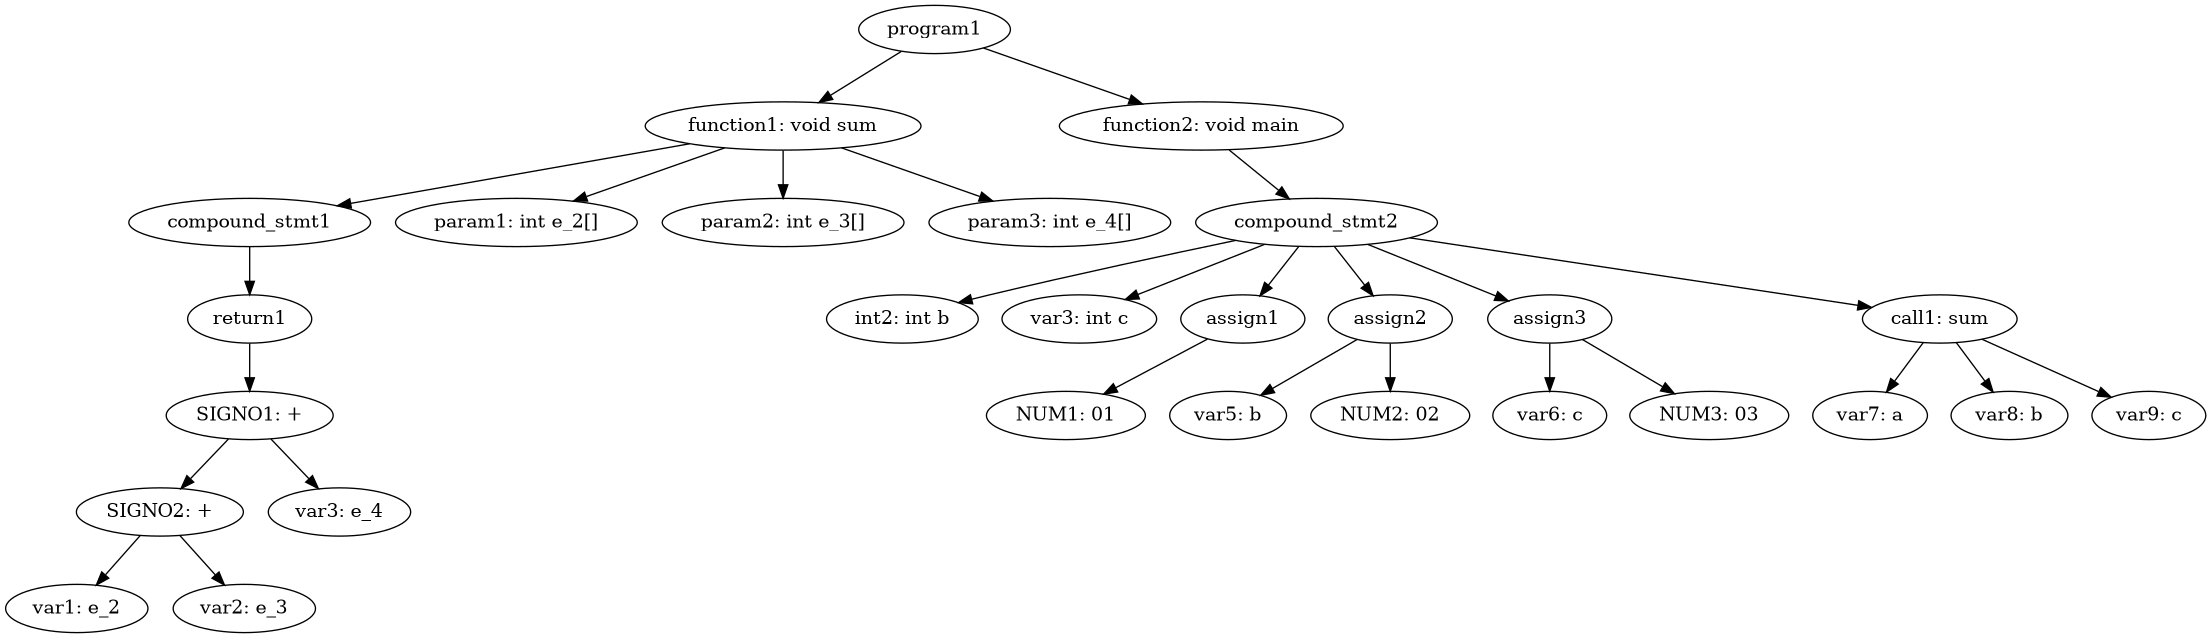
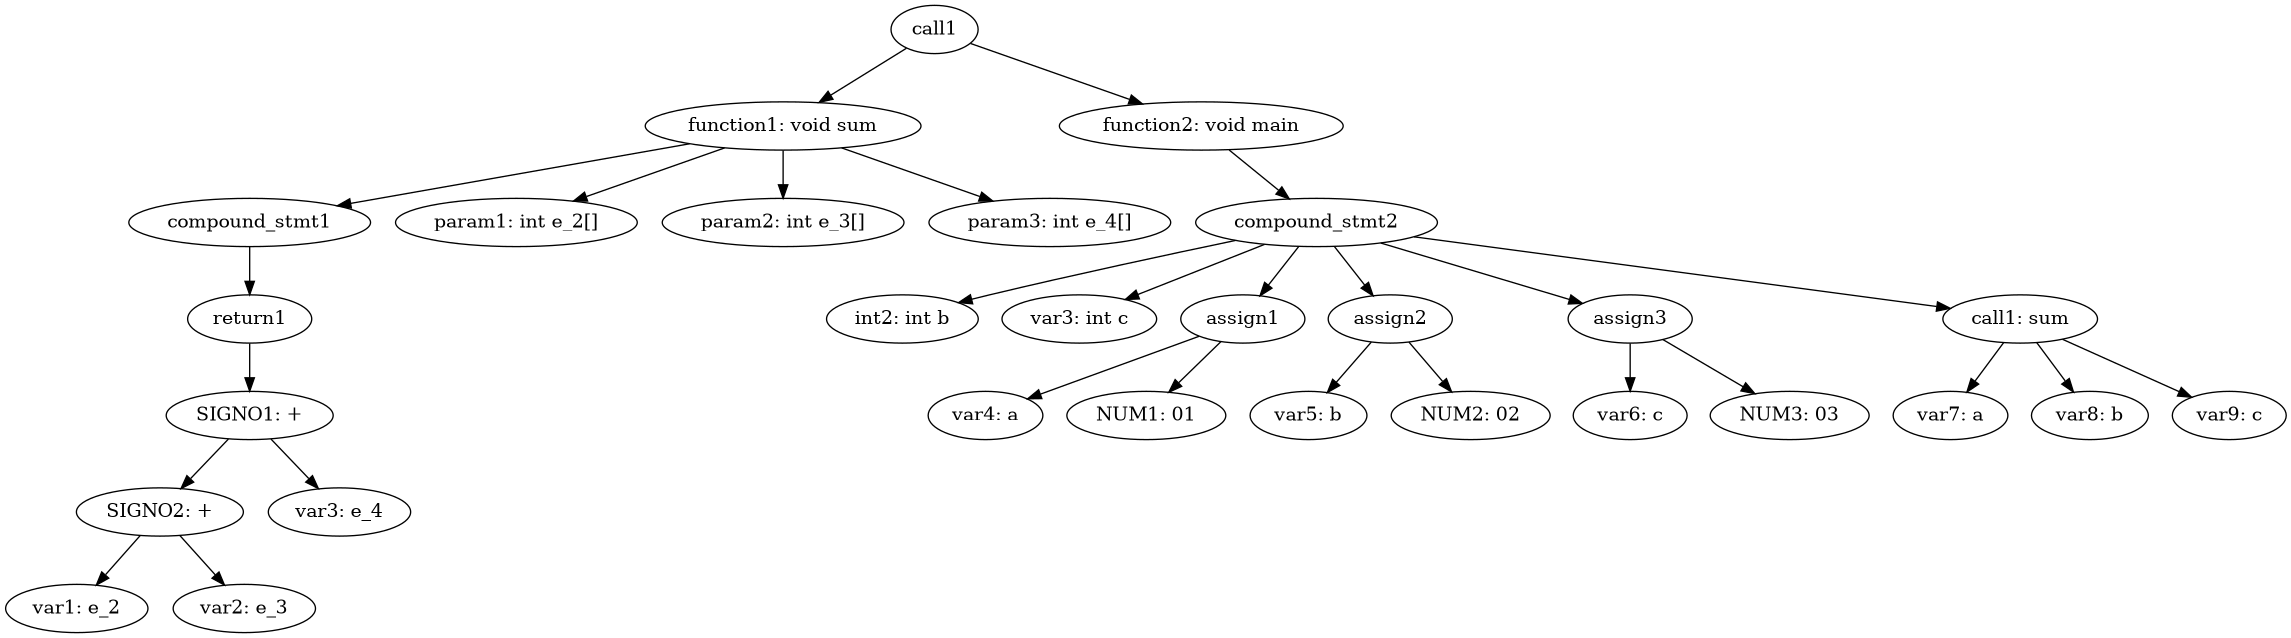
  digraph {
-   program1
+   program1 [label=call1]
    "function1: void sum"
    "function2: void main"
    compound_stmt1
    "param1: int e_2[]"
    "param2: int e_3[]"
    "param3: int e_4[]"
    compound_stmt2
    return1
    "SIGNO1: +"
    "SIGNO2: +"
    "var3: e_4"
    "var1: e_2"
    "var2: e_3"
    n15 [label="int2: int b"]
    "var3: int c"
    assign1
    assign2
    assign3
    "call1: sum"
+   "var4: a"
    "NUM1: 01"
    "var5: b"
    "NUM2: 02"
    "var6: c"
    "NUM3: 03"
    "var7: a"
    "var8: b"
    "var9: c"
    program1 -> "function1: void sum"
    program1 -> "function2: void main"
    "function1: void sum" -> compound_stmt1
    "function1: void sum" -> "param1: int e_2[]"
    "function1: void sum" -> "param2: int e_3[]"
    "function1: void sum" -> "param3: int e_4[]"
    "function2: void main" -> compound_stmt2
    compound_stmt1 -> return1
    compound_stmt2 -> n15
    compound_stmt2 -> "var3: int c"
    compound_stmt2 -> assign1
    compound_stmt2 -> assign2
    compound_stmt2 -> assign3
    compound_stmt2 -> "call1: sum"
    return1 -> "SIGNO1: +"
    "SIGNO1: +" -> "SIGNO2: +"
    "SIGNO1: +" -> "var3: e_4"
    "SIGNO2: +" -> "var1: e_2"
    "SIGNO2: +" -> "var2: e_3"
+   assign1 -> "var4: a"
    assign1 -> "NUM1: 01"
    assign2 -> "var5: b"
    assign2 -> "NUM2: 02"
    assign3 -> "var6: c"
    assign3 -> "NUM3: 03"
    "call1: sum" -> "var7: a"
    "call1: sum" -> "var8: b"
    "call1: sum" -> "var9: c"
  }
